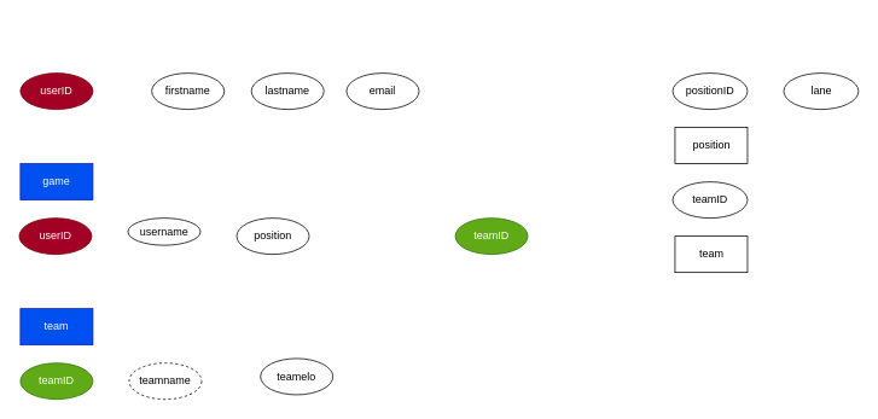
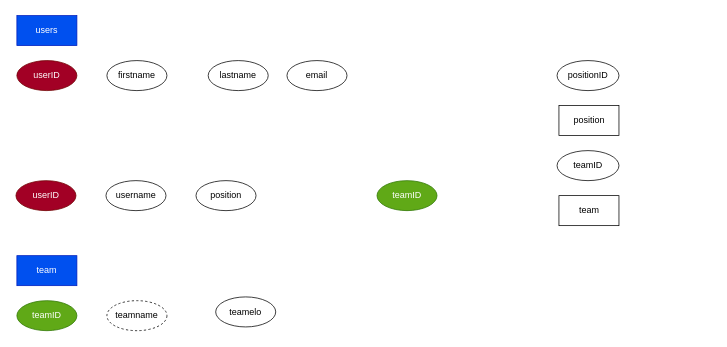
  <mxCell id="0" />
  <mxCell id="1" parent="0" />
- <mxCell id="3" value="firstname" style="ellipse;whiteSpace=wrap;html=1;" vertex="1" parent="1"><mxGeometry x="167" y="80" width="80" height="40" as="geometry" /></mxCell>
+ <mxCell id="2" value="users" style="rounded=0;whiteSpace=wrap;html=1;fillColor=#0050ef;fontColor=#ffffff;strokeColor=#001DBC;" vertex="1" parent="1"><mxGeometry x="22" y="20" width="80" height="40" as="geometry" /></mxCell>
+ <mxCell id="3" value="firstname" style="ellipse;whiteSpace=wrap;html=1;" vertex="1" parent="1"><mxGeometry x="142" y="80" width="80" height="40" as="geometry" /></mxCell>
  <mxCell id="4" value="lastname" style="ellipse;whiteSpace=wrap;html=1;" vertex="1" parent="1"><mxGeometry x="277" y="80" width="80" height="40" as="geometry" /></mxCell>
  <mxCell id="5" value="email" style="ellipse;whiteSpace=wrap;html=1;" vertex="1" parent="1"><mxGeometry x="382" y="80" width="80" height="40" as="geometry" /></mxCell>
- <mxCell id="6" value="username" style="ellipse;whiteSpace=wrap;html=1;" vertex="1" parent="1"><mxGeometry x="140.75" y="240" width="80" height="30" as="geometry" /></mxCell>
+ <mxCell id="6" value="username" style="ellipse;whiteSpace=wrap;html=1;" vertex="1" parent="1"><mxGeometry x="140.75" y="240" width="80" height="40" as="geometry" /></mxCell>
  <mxCell id="7" value="positionID" style="ellipse;whiteSpace=wrap;html=1;" vertex="1" parent="1"><mxGeometry x="742" y="80" width="82.5" height="40" as="geometry" /></mxCell>
  <mxCell id="8" value="position" style="rounded=0;whiteSpace=wrap;html=1;" vertex="1" parent="1"><mxGeometry x="744.5" y="140" width="80" height="40" as="geometry" /></mxCell>
- <mxCell id="9" value="lane" style="ellipse;whiteSpace=wrap;html=1;" vertex="1" parent="1"><mxGeometry x="864.5" y="80" width="82.5" height="40" as="geometry" /></mxCell>
  <mxCell id="10" value="teamID" style="ellipse;whiteSpace=wrap;html=1;" vertex="1" parent="1"><mxGeometry x="742" y="200" width="82.5" height="40" as="geometry" /></mxCell>
  <mxCell id="11" value="team" style="rounded=0;whiteSpace=wrap;html=1;" vertex="1" parent="1"><mxGeometry x="744.5" y="260" width="80" height="40" as="geometry" /></mxCell>
  <mxCell id="12" value="userID" style="ellipse;whiteSpace=wrap;html=1;fillColor=#a20025;fontColor=#ffffff;strokeColor=#6F0000;" vertex="1" parent="1"><mxGeometry x="22" y="80" width="80" height="40" as="geometry" /></mxCell>
  <mxCell id="13" value="userID" style="ellipse;whiteSpace=wrap;html=1;fillColor=#a20025;fontColor=#ffffff;strokeColor=#6F0000;" vertex="1" parent="1"><mxGeometry x="20.75" y="240" width="80" height="40" as="geometry" /></mxCell>
  <mxCell id="14" value="position" style="ellipse;whiteSpace=wrap;html=1;" vertex="1" parent="1"><mxGeometry x="260.75" y="240" width="80" height="40" as="geometry" /></mxCell>
- <mxCell id="15" value="game" style="rounded=0;whiteSpace=wrap;html=1;fillColor=#0050ef;fontColor=#ffffff;strokeColor=#001DBC;" vertex="1" parent="1"><mxGeometry x="22" y="180" width="80" height="40" as="geometry" /></mxCell>
  <mxCell id="16" value="team" style="rounded=0;whiteSpace=wrap;html=1;fillColor=#0050ef;fontColor=#ffffff;strokeColor=#001DBC;" vertex="1" parent="1"><mxGeometry x="22" y="340" width="80" height="40" as="geometry" /></mxCell>
  <mxCell id="17" value="teamname" style="ellipse;whiteSpace=wrap;html=1;dashed=1;" vertex="1" parent="1"><mxGeometry x="142" y="400" width="80" height="40" as="geometry" /></mxCell>
  <mxCell id="18" value="teamID" style="ellipse;whiteSpace=wrap;html=1;fillColor=#60a917;fontColor=#ffffff;strokeColor=#2D7600;" vertex="1" parent="1"><mxGeometry x="502" y="240" width="80" height="40" as="geometry" /></mxCell>
  <mxCell id="19" value="teamID" style="ellipse;whiteSpace=wrap;html=1;fillColor=#60a917;fontColor=#ffffff;strokeColor=#2D7600;" vertex="1" parent="1"><mxGeometry x="22" y="400" width="80" height="40" as="geometry" /></mxCell>
  <mxCell id="20" value="teamelo" style="ellipse;whiteSpace=wrap;html=1;" vertex="1" parent="1"><mxGeometry x="287" y="395" width="80" height="40" as="geometry" /></mxCell>
